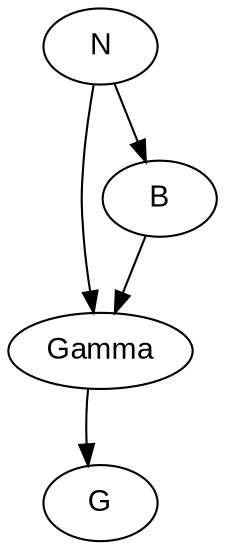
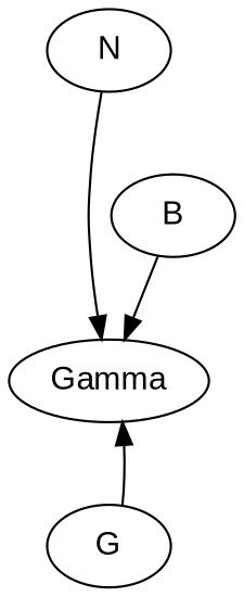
  digraph {
    fontname="Liberation Sans"
    rankdir=TB
    node [fontname="Liberation Sans"]
    edge [fontname="Liberation Sans"]
    N
    Gamma
    B
    G
    N -> Gamma
-   N -> B
    B -> Gamma
-   Gamma -> G
+   G -> Gamma
  }
